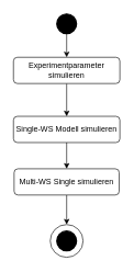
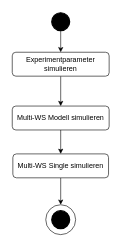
  <mxCell id="0" />
  <mxCell id="1" parent="0" />
  <mxCell id="2" style="edgeStyle=orthogonalEdgeStyle;rounded=0;orthogonalLoop=1;jettySize=auto;html=1;exitX=0.5;exitY=1;exitDx=0;exitDy=0;entryX=0.5;entryY=0;entryDx=0;entryDy=0;" parent="1" source="3" target="7" edge="1"><mxGeometry relative="1" as="geometry"><mxPoint x="101" y="256" as="targetPoint" /></mxGeometry></mxCell>
- <mxCell id="3" value="Single-WS Modell simulieren" style="rounded=1;whiteSpace=wrap;html=1;fontSize=12;glass=0;strokeWidth=1;shadow=0;" parent="1" vertex="1"><mxGeometry x="20" y="176" width="162" height="40" as="geometry" /></mxCell>
+ <mxCell id="3" value="Multi-WS Modell simulieren" style="rounded=1;whiteSpace=wrap;html=1;fontSize=12;glass=0;strokeWidth=1;shadow=0;" parent="1" vertex="1"><mxGeometry x="20" y="176" width="162" height="40" as="geometry" /></mxCell>
  <mxCell id="4" style="edgeStyle=orthogonalEdgeStyle;rounded=0;orthogonalLoop=1;jettySize=auto;html=1;exitX=0.5;exitY=1;exitDx=0;exitDy=0;exitPerimeter=0;entryX=0.5;entryY=0;entryDx=0;entryDy=0;" parent="1" source="5" target="11" edge="1"><mxGeometry relative="1" as="geometry" /></mxCell>
  <mxCell id="5" value="" style="strokeWidth=2;html=1;shape=mxgraph.flowchart.start_2;whiteSpace=wrap;fillColor=#000000;" parent="1" vertex="1"><mxGeometry x="86" y="20" width="30" height="30" as="geometry" /></mxCell>
  <mxCell id="6" style="edgeStyle=orthogonalEdgeStyle;rounded=0;orthogonalLoop=1;jettySize=auto;html=1;exitX=0.5;exitY=1;exitDx=0;exitDy=0;entryX=0.5;entryY=0;entryDx=0;entryDy=0;entryPerimeter=0;" parent="1" source="7" target="9" edge="1"><mxGeometry relative="1" as="geometry" /></mxCell>
  <mxCell id="7" value="Multi-WS Single simulieren" style="rounded=1;whiteSpace=wrap;html=1;fontSize=12;glass=0;strokeWidth=1;shadow=0;" parent="1" vertex="1"><mxGeometry x="21" y="256" width="160" height="40" as="geometry" /></mxCell>
  <mxCell id="8" value="" style="strokeWidth=2;html=1;shape=mxgraph.flowchart.start_2;whiteSpace=wrap;fillColor=#000000;" parent="1" vertex="1"><mxGeometry x="86" y="351" width="30" height="30" as="geometry" /></mxCell>
  <mxCell id="9" value="" style="strokeWidth=1;html=1;shape=mxgraph.flowchart.start_2;whiteSpace=wrap;fillColor=none;" parent="1" vertex="1"><mxGeometry x="76" y="341" width="50" height="50" as="geometry" /></mxCell>
  <mxCell id="10" style="edgeStyle=orthogonalEdgeStyle;rounded=0;orthogonalLoop=1;jettySize=auto;html=1;exitX=0.5;exitY=1;exitDx=0;exitDy=0;entryX=0.5;entryY=0;entryDx=0;entryDy=0;" edge="1" parent="1" source="11" target="3"><mxGeometry relative="1" as="geometry" /></mxCell>
  <mxCell id="11" value="Experimentparameter simulieren" style="rounded=1;whiteSpace=wrap;html=1;fontSize=12;glass=0;strokeWidth=1;shadow=0;" vertex="1" parent="1"><mxGeometry x="20" y="86" width="162" height="40" as="geometry" /></mxCell>
